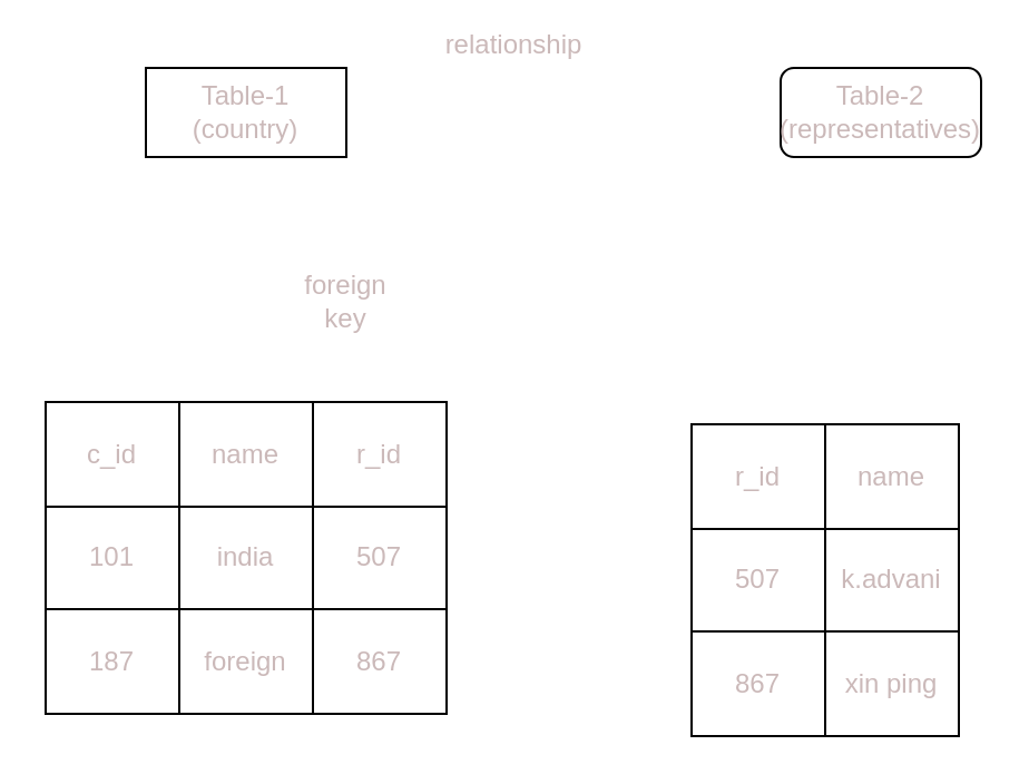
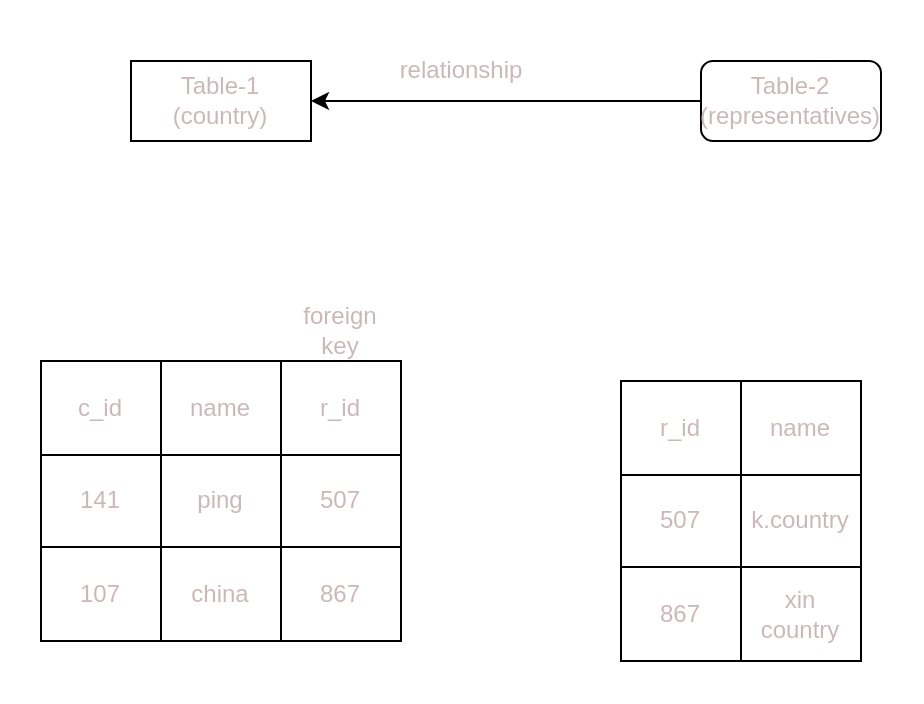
  <mxCell id="0" />
  <mxCell id="1" parent="0" />
  <mxCell id="2" value="" style="childLayout=tableLayout;recursiveResize=0;shadow=0;fillColor=none;fontColor=#cbb9b9;" vertex="1" parent="1"><mxGeometry x="20" y="180" width="180" height="140" as="geometry" /></mxCell>
  <mxCell id="3" value="" style="shape=tableRow;horizontal=0;startSize=0;swimlaneHead=0;swimlaneBody=0;top=0;left=0;bottom=0;right=0;dropTarget=0;collapsible=0;recursiveResize=0;expand=0;fontStyle=0;fillColor=none;strokeColor=inherit;fontColor=#cbb9b9;" vertex="1" parent="2"><mxGeometry width="180" height="47" as="geometry" /></mxCell>
  <mxCell id="4" value="c_id" style="connectable=0;recursiveResize=0;strokeColor=inherit;fillColor=none;align=center;whiteSpace=wrap;html=1;fontColor=#cbb9b9;" vertex="1" parent="3"><mxGeometry width="60" height="47" as="geometry"><mxRectangle width="60" height="47" as="alternateBounds" /></mxGeometry></mxCell>
  <mxCell id="5" value="name" style="connectable=0;recursiveResize=0;strokeColor=inherit;fillColor=none;align=center;whiteSpace=wrap;html=1;fontColor=#cbb9b9;" vertex="1" parent="3"><mxGeometry x="60" width="60" height="47" as="geometry"><mxRectangle width="60" height="47" as="alternateBounds" /></mxGeometry></mxCell>
  <mxCell id="6" value="r_id" style="connectable=0;recursiveResize=0;strokeColor=inherit;fillColor=none;align=center;whiteSpace=wrap;html=1;fontColor=#cbb9b9;" vertex="1" parent="3"><mxGeometry x="120" width="60" height="47" as="geometry"><mxRectangle width="60" height="47" as="alternateBounds" /></mxGeometry></mxCell>
  <mxCell id="7" style="shape=tableRow;horizontal=0;startSize=0;swimlaneHead=0;swimlaneBody=0;top=0;left=0;bottom=0;right=0;dropTarget=0;collapsible=0;recursiveResize=0;expand=0;fontStyle=0;fillColor=none;strokeColor=inherit;fontColor=#cbb9b9;" vertex="1" parent="2"><mxGeometry y="47" width="180" height="46" as="geometry" /></mxCell>
- <mxCell id="8" value="101" style="connectable=0;recursiveResize=0;strokeColor=inherit;fillColor=none;align=center;whiteSpace=wrap;html=1;fontColor=#cbb9b9;" vertex="1" parent="7"><mxGeometry width="60" height="46" as="geometry"><mxRectangle width="60" height="46" as="alternateBounds" /></mxGeometry></mxCell>
- <mxCell id="9" value="india" style="connectable=0;recursiveResize=0;strokeColor=inherit;fillColor=none;align=center;whiteSpace=wrap;html=1;fontColor=#cbb9b9;" vertex="1" parent="7"><mxGeometry x="60" width="60" height="46" as="geometry"><mxRectangle width="60" height="46" as="alternateBounds" /></mxGeometry></mxCell>
+ <mxCell id="8" value="141" style="connectable=0;recursiveResize=0;strokeColor=inherit;fillColor=none;align=center;whiteSpace=wrap;html=1;fontColor=#cbb9b9;" vertex="1" parent="7"><mxGeometry width="60" height="46" as="geometry"><mxRectangle width="60" height="46" as="alternateBounds" /></mxGeometry></mxCell>
+ <mxCell id="9" value="ping" style="connectable=0;recursiveResize=0;strokeColor=inherit;fillColor=none;align=center;whiteSpace=wrap;html=1;fontColor=#cbb9b9;" vertex="1" parent="7"><mxGeometry x="60" width="60" height="46" as="geometry"><mxRectangle width="60" height="46" as="alternateBounds" /></mxGeometry></mxCell>
  <mxCell id="10" value="507" style="connectable=0;recursiveResize=0;strokeColor=inherit;fillColor=none;align=center;whiteSpace=wrap;html=1;fontColor=#cbb9b9;" vertex="1" parent="7"><mxGeometry x="120" width="60" height="46" as="geometry"><mxRectangle width="60" height="46" as="alternateBounds" /></mxGeometry></mxCell>
  <mxCell id="11" style="shape=tableRow;horizontal=0;startSize=0;swimlaneHead=0;swimlaneBody=0;top=0;left=0;bottom=0;right=0;dropTarget=0;collapsible=0;recursiveResize=0;expand=0;fontStyle=0;fillColor=none;strokeColor=inherit;fontColor=#cbb9b9;" vertex="1" parent="2"><mxGeometry y="93" width="180" height="47" as="geometry" /></mxCell>
- <mxCell id="12" value="187" style="connectable=0;recursiveResize=0;strokeColor=inherit;fillColor=none;align=center;whiteSpace=wrap;html=1;fontColor=#cbb9b9;" vertex="1" parent="11"><mxGeometry width="60" height="47" as="geometry"><mxRectangle width="60" height="47" as="alternateBounds" /></mxGeometry></mxCell>
- <mxCell id="13" value="foreign" style="connectable=0;recursiveResize=0;strokeColor=inherit;fillColor=none;align=center;whiteSpace=wrap;html=1;fontColor=#cbb9b9;" vertex="1" parent="11"><mxGeometry x="60" width="60" height="47" as="geometry"><mxRectangle width="60" height="47" as="alternateBounds" /></mxGeometry></mxCell>
+ <mxCell id="12" value="107" style="connectable=0;recursiveResize=0;strokeColor=inherit;fillColor=none;align=center;whiteSpace=wrap;html=1;fontColor=#cbb9b9;" vertex="1" parent="11"><mxGeometry width="60" height="47" as="geometry"><mxRectangle width="60" height="47" as="alternateBounds" /></mxGeometry></mxCell>
+ <mxCell id="13" value="china" style="connectable=0;recursiveResize=0;strokeColor=inherit;fillColor=none;align=center;whiteSpace=wrap;html=1;fontColor=#cbb9b9;" vertex="1" parent="11"><mxGeometry x="60" width="60" height="47" as="geometry"><mxRectangle width="60" height="47" as="alternateBounds" /></mxGeometry></mxCell>
  <mxCell id="14" value="867" style="connectable=0;recursiveResize=0;strokeColor=inherit;fillColor=none;align=center;whiteSpace=wrap;html=1;fontColor=#cbb9b9;" vertex="1" parent="11"><mxGeometry x="120" width="60" height="47" as="geometry"><mxRectangle width="60" height="47" as="alternateBounds" /></mxGeometry></mxCell>
  <mxCell id="15" value="" style="childLayout=tableLayout;recursiveResize=0;shadow=0;fillColor=none;fontColor=#cbb9b9;" vertex="1" parent="1"><mxGeometry x="310" y="190" width="120" height="140" as="geometry" /></mxCell>
  <mxCell id="16" value="" style="shape=tableRow;horizontal=0;startSize=0;swimlaneHead=0;swimlaneBody=0;top=0;left=0;bottom=0;right=0;dropTarget=0;collapsible=0;recursiveResize=0;expand=0;fontStyle=0;fillColor=none;strokeColor=inherit;fontColor=#cbb9b9;" vertex="1" parent="15"><mxGeometry width="120" height="47" as="geometry" /></mxCell>
  <mxCell id="17" value="r_id" style="connectable=0;recursiveResize=0;strokeColor=inherit;fillColor=none;align=center;whiteSpace=wrap;html=1;fontColor=#cbb9b9;" vertex="1" parent="16"><mxGeometry width="60" height="47" as="geometry"><mxRectangle width="60" height="47" as="alternateBounds" /></mxGeometry></mxCell>
  <mxCell id="18" value="name" style="connectable=0;recursiveResize=0;strokeColor=inherit;fillColor=none;align=center;whiteSpace=wrap;html=1;fontColor=#cbb9b9;" vertex="1" parent="16"><mxGeometry x="60" width="60" height="47" as="geometry"><mxRectangle width="60" height="47" as="alternateBounds" /></mxGeometry></mxCell>
  <mxCell id="19" style="shape=tableRow;horizontal=0;startSize=0;swimlaneHead=0;swimlaneBody=0;top=0;left=0;bottom=0;right=0;dropTarget=0;collapsible=0;recursiveResize=0;expand=0;fontStyle=0;fillColor=none;strokeColor=inherit;fontColor=#cbb9b9;" vertex="1" parent="15"><mxGeometry y="47" width="120" height="46" as="geometry" /></mxCell>
  <mxCell id="20" value="507" style="connectable=0;recursiveResize=0;strokeColor=inherit;fillColor=none;align=center;whiteSpace=wrap;html=1;fontColor=#cbb9b9;" vertex="1" parent="19"><mxGeometry width="60" height="46" as="geometry"><mxRectangle width="60" height="46" as="alternateBounds" /></mxGeometry></mxCell>
- <mxCell id="21" value="k.advani" style="connectable=0;recursiveResize=0;strokeColor=inherit;fillColor=none;align=center;whiteSpace=wrap;html=1;fontColor=#cbb9b9;" vertex="1" parent="19"><mxGeometry x="60" width="60" height="46" as="geometry"><mxRectangle width="60" height="46" as="alternateBounds" /></mxGeometry></mxCell>
+ <mxCell id="21" value="k.country" style="connectable=0;recursiveResize=0;strokeColor=inherit;fillColor=none;align=center;whiteSpace=wrap;html=1;fontColor=#cbb9b9;" vertex="1" parent="19"><mxGeometry x="60" width="60" height="46" as="geometry"><mxRectangle width="60" height="46" as="alternateBounds" /></mxGeometry></mxCell>
  <mxCell id="22" style="shape=tableRow;horizontal=0;startSize=0;swimlaneHead=0;swimlaneBody=0;top=0;left=0;bottom=0;right=0;dropTarget=0;collapsible=0;recursiveResize=0;expand=0;fontStyle=0;fillColor=none;strokeColor=inherit;fontColor=#cbb9b9;" vertex="1" parent="15"><mxGeometry y="93" width="120" height="47" as="geometry" /></mxCell>
  <mxCell id="23" value="867" style="connectable=0;recursiveResize=0;strokeColor=inherit;fillColor=none;align=center;whiteSpace=wrap;html=1;fontColor=#cbb9b9;" vertex="1" parent="22"><mxGeometry width="60" height="47" as="geometry"><mxRectangle width="60" height="47" as="alternateBounds" /></mxGeometry></mxCell>
- <mxCell id="24" value="xin ping" style="connectable=0;recursiveResize=0;strokeColor=inherit;fillColor=none;align=center;whiteSpace=wrap;html=1;fontColor=#cbb9b9;" vertex="1" parent="22"><mxGeometry x="60" width="60" height="47" as="geometry"><mxRectangle width="60" height="47" as="alternateBounds" /></mxGeometry></mxCell>
+ <mxCell id="24" value="xin country" style="connectable=0;recursiveResize=0;strokeColor=inherit;fillColor=none;align=center;whiteSpace=wrap;html=1;fontColor=#cbb9b9;" vertex="1" parent="22"><mxGeometry x="60" width="60" height="47" as="geometry"><mxRectangle width="60" height="47" as="alternateBounds" /></mxGeometry></mxCell>
  <mxCell id="25" style="edgeStyle=none;html=1;entryX=0;entryY=0.5;entryDx=0;entryDy=0;fontColor=#cbb9b9;" edge="1" parent="15" source="15" target="19"><mxGeometry relative="1" as="geometry" /></mxCell>
- <mxCell id="26" value="foreign key" style="text;html=1;strokeColor=none;fillColor=none;align=center;verticalAlign=middle;whiteSpace=wrap;rounded=0;fontColor=#cbb9b9;" vertex="1" parent="1"><mxGeometry x="125" y="120" width="60" height="30" as="geometry" /></mxCell>
+ <mxCell id="26" value="foreign key" style="text;html=1;strokeColor=none;fillColor=none;align=center;verticalAlign=middle;whiteSpace=wrap;rounded=0;fontColor=#cbb9b9;" vertex="1" parent="1"><mxGeometry x="140" y="150" width="60" height="30" as="geometry" /></mxCell>
  <mxCell id="27" value="Table-1&lt;br&gt;(country)" style="rounded=0;whiteSpace=wrap;html=1;fontColor=#cbb9b9;" vertex="1" parent="1"><mxGeometry x="65" y="30" width="90" height="40" as="geometry" /></mxCell>
+ <mxCell id="28" style="edgeStyle=none;html=1;entryX=1;entryY=0.5;entryDx=0;entryDy=0;fontColor=#cbb9b9;" edge="1" parent="1" source="29" target="27"><mxGeometry relative="1" as="geometry" /></mxCell>
  <mxCell id="29" value="Table-2&lt;br&gt;(representatives)" style="whiteSpace=wrap;html=1;fontColor=#cbb9b9;rounded=1;" vertex="1" parent="1"><mxGeometry x="350" y="30" width="90" height="40" as="geometry" /></mxCell>
- <mxCell id="30" value="relationship" style="text;html=1;align=center;verticalAlign=middle;resizable=0;points=[];autosize=1;strokeColor=none;fillColor=none;fontColor=#cbb9b9;" vertex="1" parent="1"><mxGeometry x="190" y="5" width="80" height="30" as="geometry" /></mxCell>
+ <mxCell id="30" value="relationship" style="text;html=1;align=center;verticalAlign=middle;resizable=0;points=[];autosize=1;strokeColor=none;fillColor=none;fontColor=#cbb9b9;" vertex="1" parent="1"><mxGeometry x="190" y="20" width="80" height="30" as="geometry" /></mxCell>
